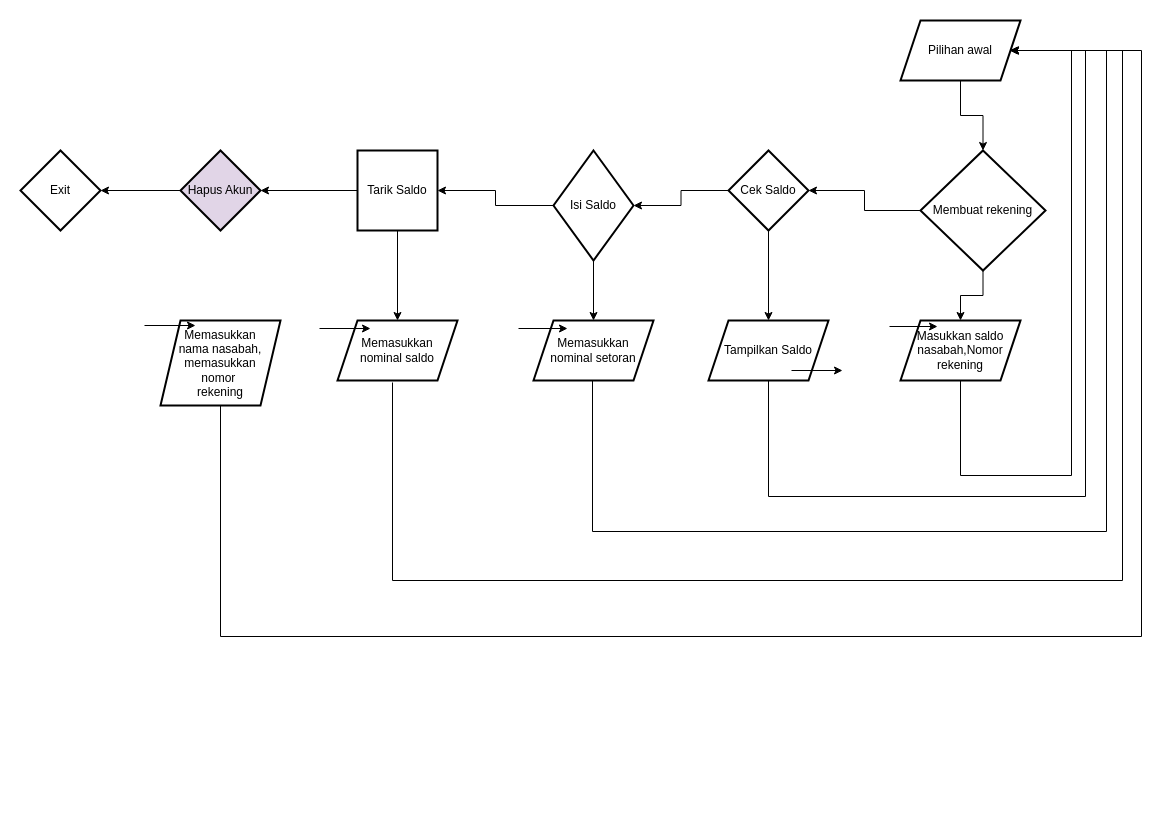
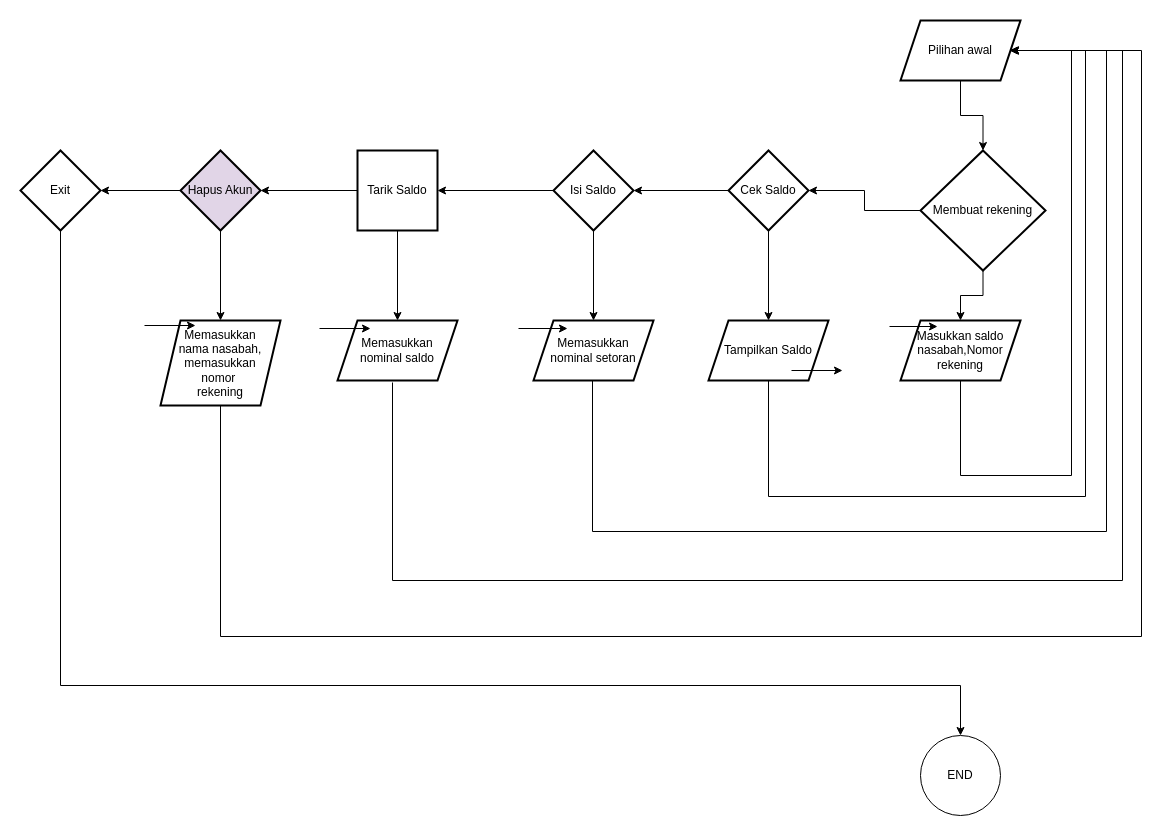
  <mxCell id="0" />
  <mxCell id="1" parent="0" />
  <mxCell id="2" value="" style="edgeStyle=orthogonalEdgeStyle;rounded=0;orthogonalLoop=1;jettySize=auto;html=1;" edge="1" parent="1" source="3" target="7"><mxGeometry relative="1" as="geometry" /></mxCell>
  <mxCell id="3" value="Pilihan awal" style="shape=parallelogram;perimeter=parallelogramPerimeter;whiteSpace=wrap;html=1;fixedSize=1;strokeWidth=2;" vertex="1" parent="1"><mxGeometry x="900" y="20" width="120" height="60" as="geometry" /></mxCell>
  <mxCell id="4" value="" style="edgeStyle=orthogonalEdgeStyle;rounded=0;orthogonalLoop=1;jettySize=auto;html=1;" edge="1" parent="1" source="7" target="10"><mxGeometry relative="1" as="geometry" /></mxCell>
  <mxCell id="5" value="" style="edgeStyle=orthogonalEdgeStyle;rounded=0;orthogonalLoop=1;jettySize=auto;html=1;" edge="1" parent="1" source="15" target="13"><mxGeometry relative="1" as="geometry" /></mxCell>
  <mxCell id="6" value="" style="edgeStyle=orthogonalEdgeStyle;rounded=0;orthogonalLoop=1;jettySize=auto;html=1;" edge="1" parent="1" source="7" target="20"><mxGeometry relative="1" as="geometry" /></mxCell>
  <mxCell id="7" value="Membuat rekening" style="rhombus;whiteSpace=wrap;html=1;strokeWidth=2;" vertex="1" parent="1"><mxGeometry x="920" y="150" width="125" height="120" as="geometry" /></mxCell>
  <mxCell id="8" value="" style="edgeStyle=orthogonalEdgeStyle;rounded=0;orthogonalLoop=1;jettySize=auto;html=1;" edge="1" parent="1" source="10" target="15"><mxGeometry relative="1" as="geometry" /></mxCell>
  <mxCell id="9" value="" style="edgeStyle=orthogonalEdgeStyle;rounded=0;orthogonalLoop=1;jettySize=auto;html=1;" edge="1" parent="1" source="10" target="23"><mxGeometry relative="1" as="geometry" /></mxCell>
  <mxCell id="10" value="Cek Saldo" style="rhombus;whiteSpace=wrap;html=1;strokeWidth=2;" vertex="1" parent="1"><mxGeometry x="728" y="150" width="80" height="80" as="geometry" /></mxCell>
  <mxCell id="11" value="" style="edgeStyle=orthogonalEdgeStyle;rounded=0;orthogonalLoop=1;jettySize=auto;html=1;" edge="1" parent="1" source="13" target="18"><mxGeometry relative="1" as="geometry" /></mxCell>
  <mxCell id="12" value="" style="edgeStyle=orthogonalEdgeStyle;rounded=0;orthogonalLoop=1;jettySize=auto;html=1;" edge="1" parent="1" source="13" target="29"><mxGeometry relative="1" as="geometry" /></mxCell>
  <mxCell id="13" value="Tarik Saldo" style="whiteSpace=wrap;html=1;strokeWidth=2;rounded=0;" vertex="1" parent="1"><mxGeometry x="357" y="150" width="80" height="80" as="geometry" /></mxCell>
  <mxCell id="14" value="" style="edgeStyle=orthogonalEdgeStyle;rounded=0;orthogonalLoop=1;jettySize=auto;html=1;" edge="1" parent="1" source="15" target="26"><mxGeometry relative="1" as="geometry" /></mxCell>
- <mxCell id="15" value="Isi Saldo" style="rhombus;whiteSpace=wrap;html=1;strokeWidth=2;" vertex="1" parent="1"><mxGeometry x="553" y="150" width="80" height="110" as="geometry" /></mxCell>
+ <mxCell id="15" value="Isi Saldo" style="rhombus;whiteSpace=wrap;html=1;strokeWidth=2;" vertex="1" parent="1"><mxGeometry x="553" y="150" width="80" height="80" as="geometry" /></mxCell>
+ <mxCell id="16" value="" style="edgeStyle=orthogonalEdgeStyle;rounded=0;orthogonalLoop=1;jettySize=auto;html=1;" edge="1" parent="1" source="18" target="32"><mxGeometry relative="1" as="geometry" /></mxCell>
  <mxCell id="17" value="" style="edgeStyle=orthogonalEdgeStyle;rounded=0;orthogonalLoop=1;jettySize=auto;html=1;" edge="1" parent="1" source="18" target="35"><mxGeometry relative="1" as="geometry" /></mxCell>
  <mxCell id="18" value="Hapus Akun" style="rhombus;whiteSpace=wrap;html=1;strokeWidth=2;fillColor=#e1d5e7;" vertex="1" parent="1"><mxGeometry x="180" y="150" width="80" height="80" as="geometry" /></mxCell>
  <mxCell id="19" style="edgeStyle=orthogonalEdgeStyle;rounded=0;orthogonalLoop=1;jettySize=auto;html=1;exitX=0.403;exitY=0.98;exitDx=0;exitDy=0;exitPerimeter=0;" edge="1" parent="1" source="20" target="3"><mxGeometry relative="1" as="geometry"><Array as="points"><mxPoint x="960" y="379" /><mxPoint x="960" y="475" /><mxPoint x="1071" y="475" /><mxPoint x="1071" y="50" /></Array></mxGeometry></mxCell>
  <mxCell id="20" value="Masukkan saldo nasabah,Nomor rekening" style="shape=parallelogram;perimeter=parallelogramPerimeter;whiteSpace=wrap;html=1;fixedSize=1;strokeWidth=2;" vertex="1" parent="1"><mxGeometry x="900" y="320" width="120" height="60" as="geometry" /></mxCell>
  <mxCell id="21" value="" style="edgeStyle=none;orthogonalLoop=1;jettySize=auto;html=1;rounded=0;" edge="1" parent="1"><mxGeometry width="100" relative="1" as="geometry"><mxPoint x="889" y="326" as="sourcePoint" /><mxPoint x="937" y="326" as="targetPoint" /><Array as="points" /></mxGeometry></mxCell>
  <mxCell id="22" style="edgeStyle=orthogonalEdgeStyle;rounded=0;orthogonalLoop=1;jettySize=auto;html=1;exitX=0.5;exitY=1;exitDx=0;exitDy=0;entryX=1;entryY=0.5;entryDx=0;entryDy=0;" edge="1" parent="1" target="3"><mxGeometry relative="1" as="geometry"><mxPoint x="945" y="473" as="targetPoint" /><mxPoint x="768" y="378" as="sourcePoint" /><Array as="points"><mxPoint x="768" y="496" /><mxPoint x="1085" y="496" /><mxPoint x="1085" y="50" /></Array></mxGeometry></mxCell>
  <mxCell id="23" value="Tampilkan Saldo" style="shape=parallelogram;perimeter=parallelogramPerimeter;whiteSpace=wrap;html=1;fixedSize=1;strokeWidth=2;" vertex="1" parent="1"><mxGeometry x="708" y="320" width="120" height="60" as="geometry" /></mxCell>
  <mxCell id="24" value="" style="edgeStyle=none;orthogonalLoop=1;jettySize=auto;html=1;rounded=0;" edge="1" parent="1"><mxGeometry width="100" relative="1" as="geometry"><mxPoint x="791" y="370" as="sourcePoint" /><mxPoint x="842" y="370" as="targetPoint" /><Array as="points" /></mxGeometry></mxCell>
  <mxCell id="25" style="edgeStyle=orthogonalEdgeStyle;rounded=0;orthogonalLoop=1;jettySize=auto;html=1;exitX=0.5;exitY=1;exitDx=0;exitDy=0;entryX=1;entryY=0.5;entryDx=0;entryDy=0;" edge="1" parent="1"><mxGeometry relative="1" as="geometry"><mxPoint x="592" y="380" as="sourcePoint" /><mxPoint x="1009" y="50" as="targetPoint" /><Array as="points"><mxPoint x="592" y="531" /><mxPoint x="1106" y="531" /><mxPoint x="1106" y="50" /></Array></mxGeometry></mxCell>
  <mxCell id="26" value="Memasukkan&lt;div&gt;nominal setoran&lt;/div&gt;" style="shape=parallelogram;perimeter=parallelogramPerimeter;whiteSpace=wrap;html=1;fixedSize=1;strokeWidth=2;" vertex="1" parent="1"><mxGeometry x="533" y="320" width="120" height="60" as="geometry" /></mxCell>
  <mxCell id="27" value="" style="edgeStyle=none;orthogonalLoop=1;jettySize=auto;html=1;rounded=0;" edge="1" parent="1"><mxGeometry width="100" relative="1" as="geometry"><mxPoint x="518" y="328" as="sourcePoint" /><mxPoint x="567" y="328" as="targetPoint" /><Array as="points" /></mxGeometry></mxCell>
  <mxCell id="28" style="edgeStyle=orthogonalEdgeStyle;rounded=0;orthogonalLoop=1;jettySize=auto;html=1;exitX=0.5;exitY=1;exitDx=0;exitDy=0;" edge="1" parent="1"><mxGeometry relative="1" as="geometry"><mxPoint x="1010" y="50" as="targetPoint" /><mxPoint x="392" y="382" as="sourcePoint" /><Array as="points"><mxPoint x="392" y="580" /><mxPoint x="1122" y="580" /><mxPoint x="1122" y="50" /></Array></mxGeometry></mxCell>
  <mxCell id="29" value="Memasukkan&lt;div&gt;nominal saldo&lt;/div&gt;" style="shape=parallelogram;perimeter=parallelogramPerimeter;whiteSpace=wrap;html=1;fixedSize=1;strokeWidth=2;" vertex="1" parent="1"><mxGeometry x="337" y="320" width="120" height="60" as="geometry" /></mxCell>
  <mxCell id="30" value="" style="edgeStyle=none;orthogonalLoop=1;jettySize=auto;html=1;rounded=0;" edge="1" parent="1"><mxGeometry width="100" relative="1" as="geometry"><mxPoint x="319" y="328" as="sourcePoint" /><mxPoint x="370" y="328" as="targetPoint" /><Array as="points" /></mxGeometry></mxCell>
  <mxCell id="31" style="edgeStyle=orthogonalEdgeStyle;rounded=0;orthogonalLoop=1;jettySize=auto;html=1;exitX=0.5;exitY=1;exitDx=0;exitDy=0;entryX=1;entryY=0.5;entryDx=0;entryDy=0;" edge="1" parent="1" source="32" target="3"><mxGeometry relative="1" as="geometry"><Array as="points"><mxPoint x="220" y="636" /><mxPoint x="1141" y="636" /><mxPoint x="1141" y="50" /></Array></mxGeometry></mxCell>
  <mxCell id="32" value="Memasukkan&lt;div&gt;nama nasabah,&lt;/div&gt;&lt;div&gt;memasukkan&lt;/div&gt;&lt;div&gt;nomor&amp;nbsp;&lt;/div&gt;&lt;div&gt;rekening&lt;/div&gt;" style="shape=parallelogram;perimeter=parallelogramPerimeter;whiteSpace=wrap;html=1;fixedSize=1;strokeWidth=2;" vertex="1" parent="1"><mxGeometry x="160" y="320" width="120" height="85" as="geometry" /></mxCell>
  <mxCell id="33" value="" style="edgeStyle=none;orthogonalLoop=1;jettySize=auto;html=1;rounded=0;" edge="1" parent="1"><mxGeometry width="100" relative="1" as="geometry"><mxPoint x="144" y="325" as="sourcePoint" /><mxPoint x="195" y="325" as="targetPoint" /><Array as="points" /></mxGeometry></mxCell>
+ <mxCell id="34" style="edgeStyle=orthogonalEdgeStyle;rounded=0;orthogonalLoop=1;jettySize=auto;html=1;entryX=0.5;entryY=0;entryDx=0;entryDy=0;" edge="1" parent="1" source="35" target="36"><mxGeometry relative="1" as="geometry"><mxPoint x="959" y="734" as="targetPoint" /><Array as="points"><mxPoint x="60" y="685" /><mxPoint x="960" y="685" /></Array></mxGeometry></mxCell>
  <mxCell id="35" value="Exit" style="rhombus;whiteSpace=wrap;html=1;strokeWidth=2;" vertex="1" parent="1"><mxGeometry x="20" y="150" width="80" height="80" as="geometry" /></mxCell>
+ <mxCell id="36" value="END" style="ellipse;whiteSpace=wrap;html=1;" vertex="1" parent="1"><mxGeometry x="920" y="735" width="80" height="80" as="geometry" /></mxCell>
